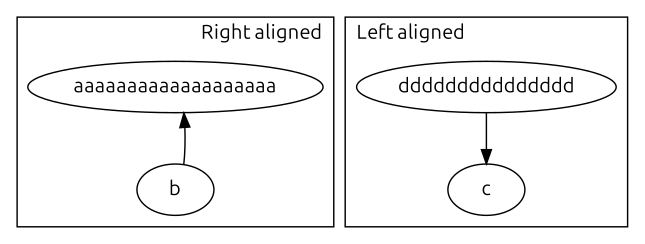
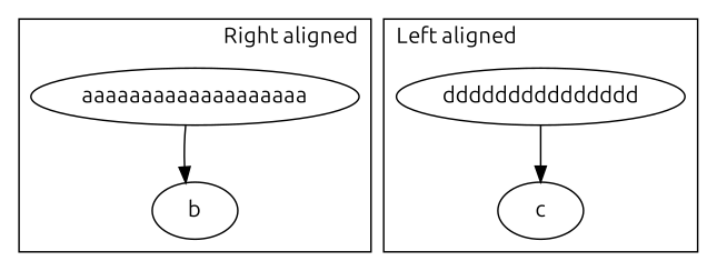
  digraph {
    fontname=Ubuntu
    node [fontname=Ubuntu]
    edge [fontname=Ubuntu]
    aaaaaaaaaaaaaaaaaaa
    b
    c
    ddddddddddddddd
    subgraph cluster_1 {
      label="Right aligned"
      labeljust=r
      aaaaaaaaaaaaaaaaaaa
      b
    }
    subgraph cluster_2 {
      label="Left aligned"
      labeljust=l
      c
      ddddddddddddddd
    }
-   b -> aaaaaaaaaaaaaaaaaaa
+   aaaaaaaaaaaaaaaaaaa -> b
    ddddddddddddddd -> c
  }
